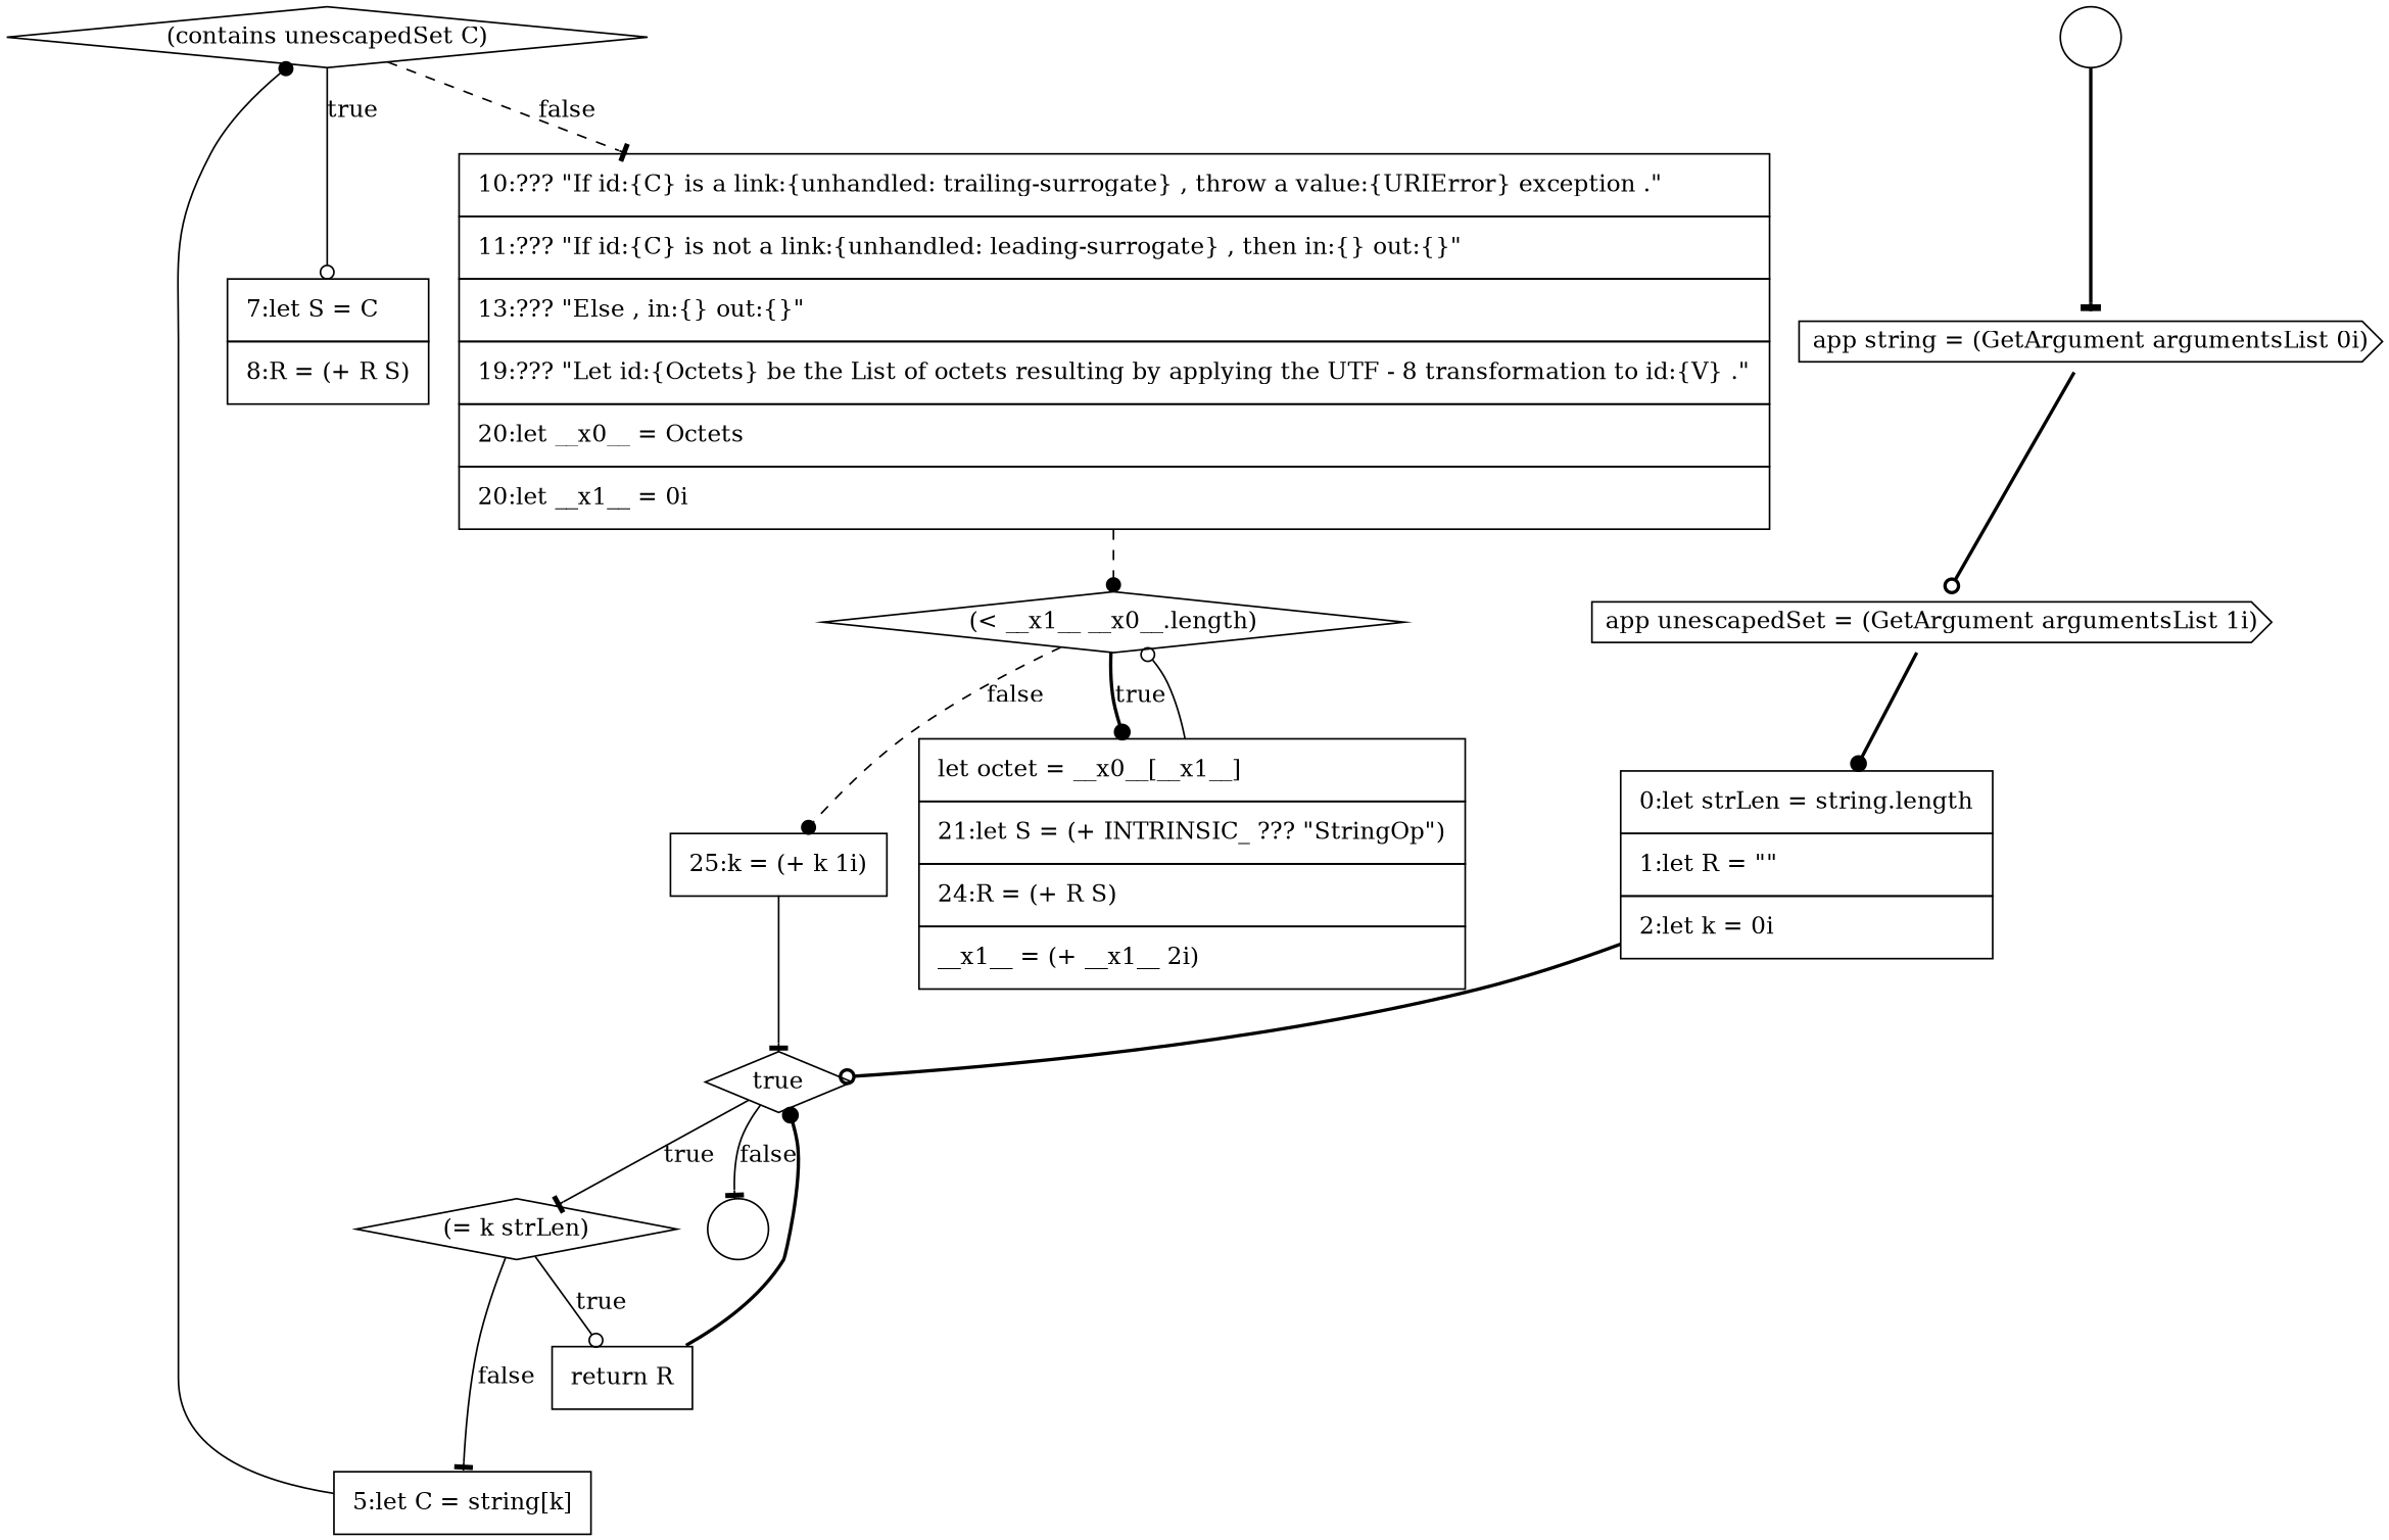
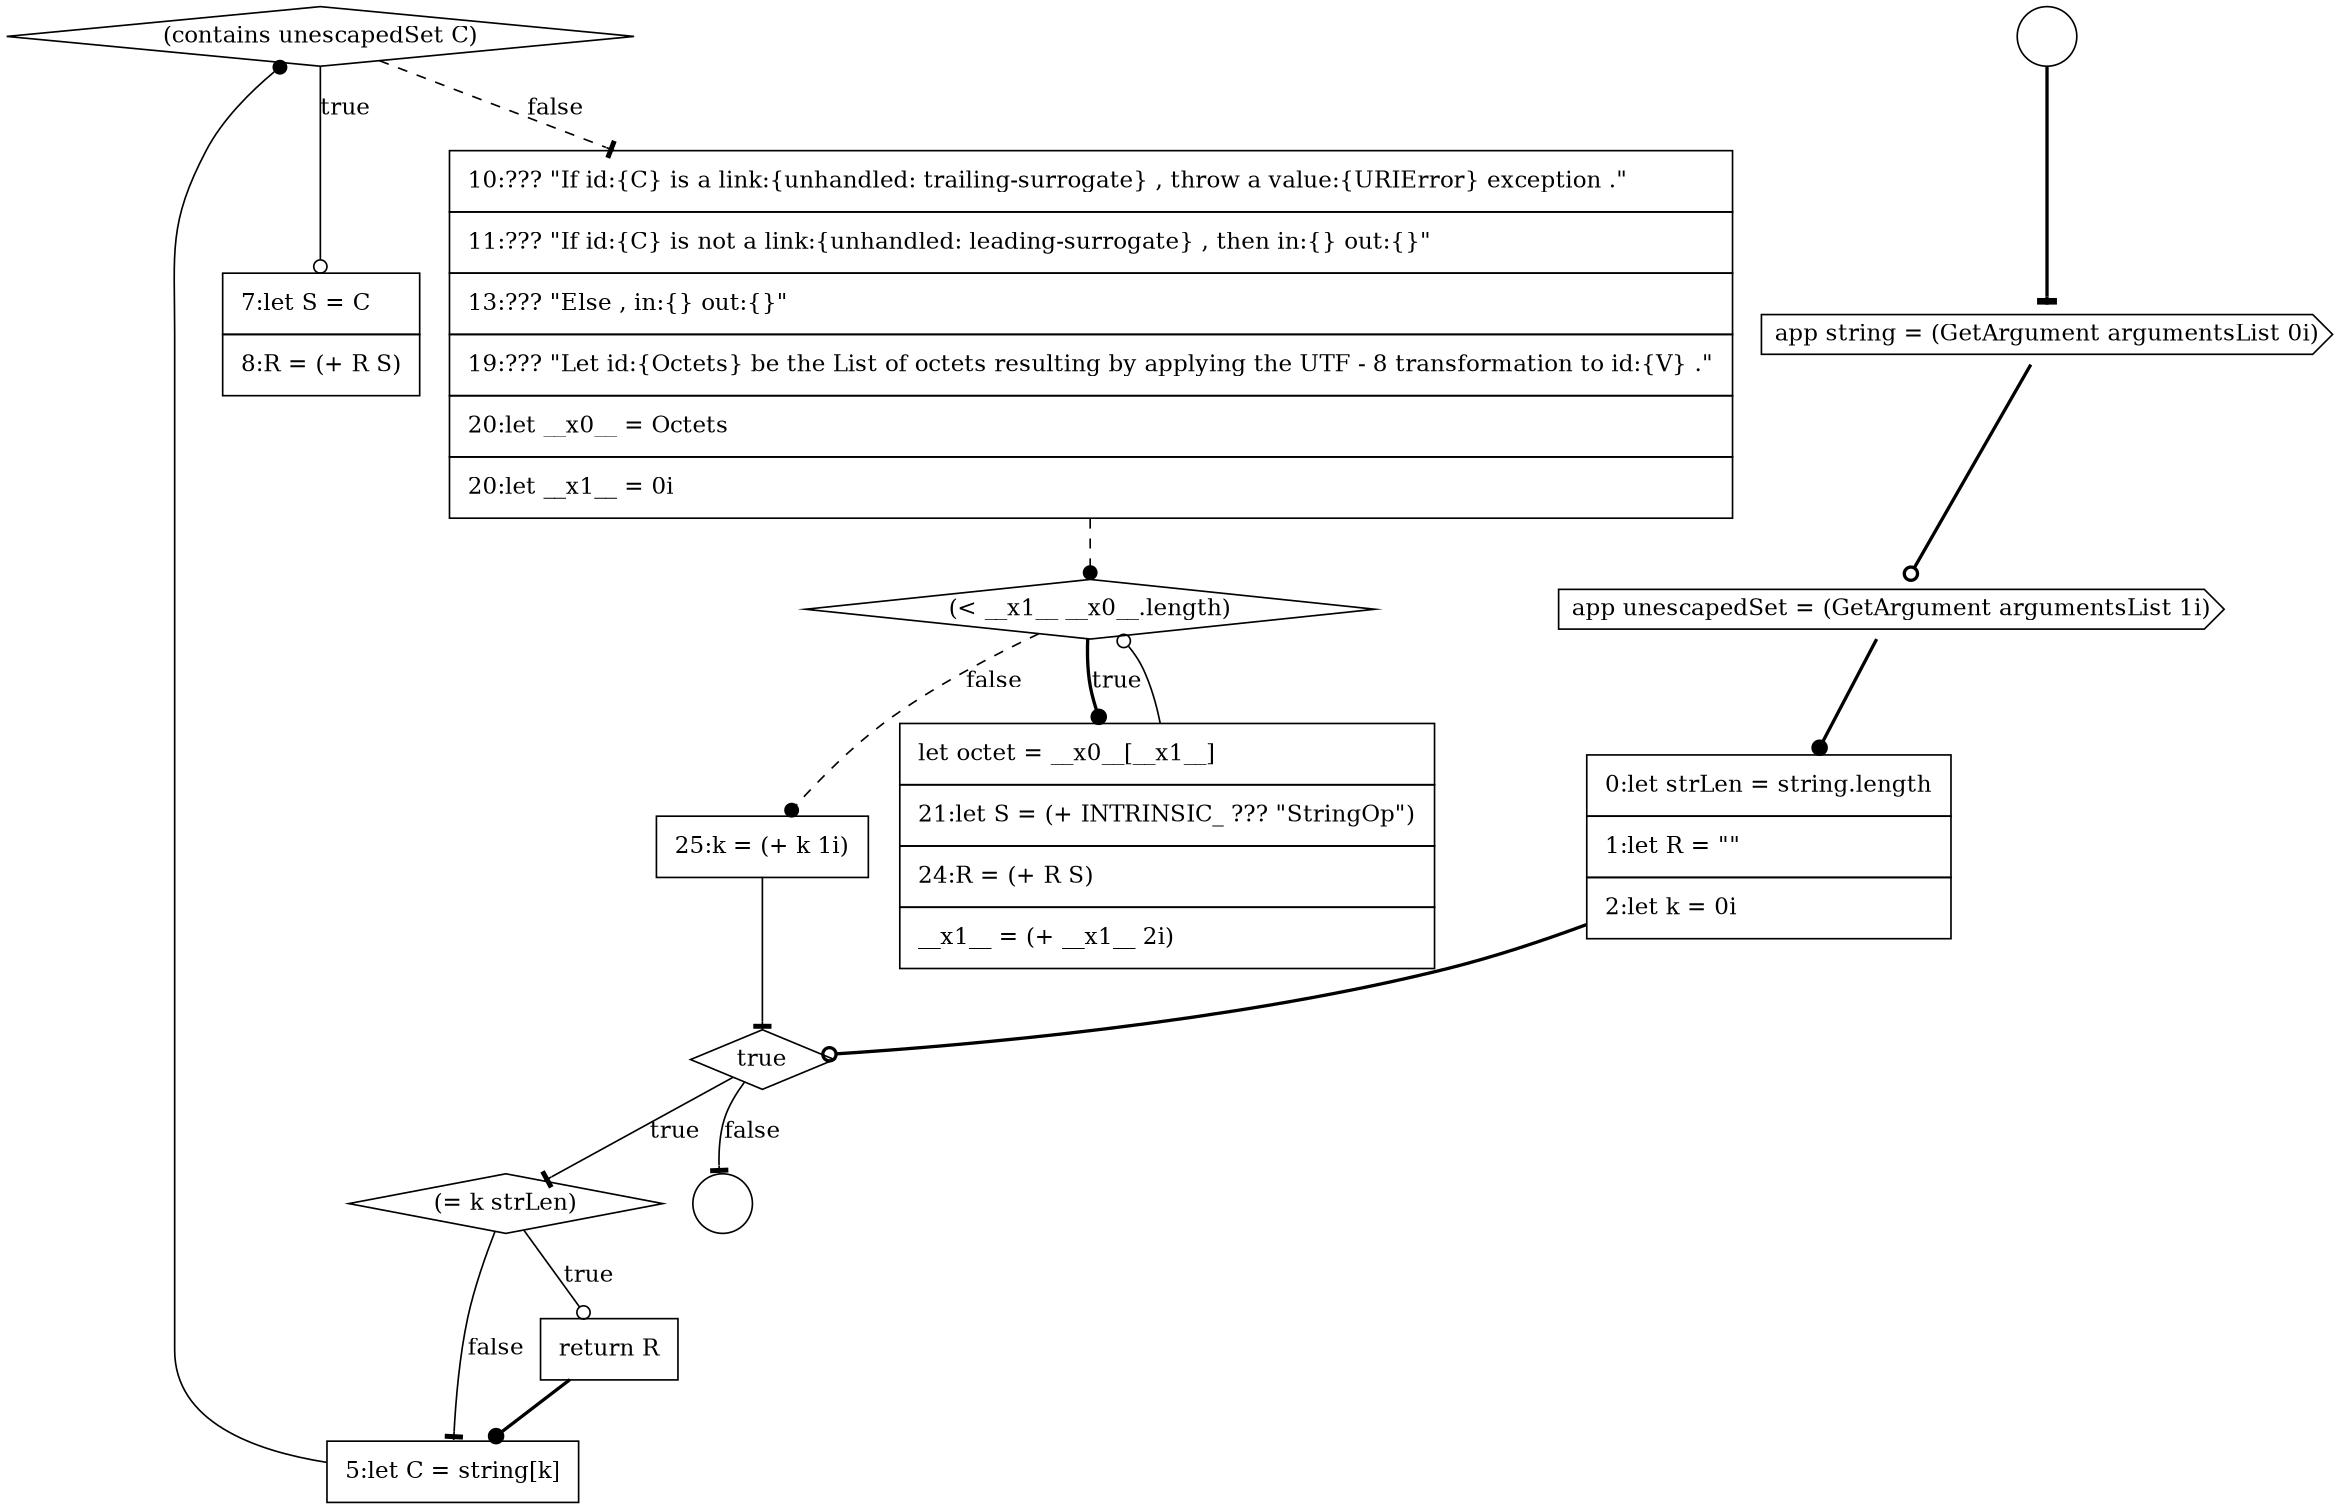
  digraph {
    node [color=black fillcolor=white shape=none style=filled]
    edge [arrowhead=tee color=black style=solid]
    n1 [label=<<font color="black">     <table border="0" cellborder="1" cellspacing="0" cellpadding="10">       <tr><td align="left">7:let S = C</td></tr>       <tr><td align="left">8:R = (+ R S)</td></tr>     </table>   </font>> margin=0]
    n2 [label=<<font color="black">     <table border="0" cellborder="1" cellspacing="0" cellpadding="10">       <tr><td align="left">25:k = (+ k 1i)</td></tr>     </table>   </font>> margin=0]
    n3 [label=<<font color="black">true</font>> shape=diamond]
    n4 [label=<<font color="black">app unescapedSet = (GetArgument argumentsList 1i)</font>> shape=cds]
    n5 [label=<<font color="black">     <table border="0" cellborder="1" cellspacing="0" cellpadding="10">       <tr><td align="left">0:let strLen = string.length</td></tr>       <tr><td align="left">1:let R = &quot;&quot;</td></tr>       <tr><td align="left">2:let k = 0i</td></tr>     </table>   </font>> margin=0]
    n6 [label=<<font color="black">     <table border="0" cellborder="1" cellspacing="0" cellpadding="10">       <tr><td align="left">10:??? &quot;If id:{C} is a link:{unhandled: trailing-surrogate} , throw a value:{URIError} exception .&quot;</td></tr>       <tr><td align="left">11:??? &quot;If id:{C} is not a link:{unhandled: leading-surrogate} , then in:{} out:{}&quot;</td></tr>       <tr><td align="left">13:??? &quot;Else , in:{} out:{}&quot;</td></tr>       <tr><td align="left">19:??? &quot;Let id:{Octets} be the List of octets resulting by applying the UTF - 8 transformation to id:{V} .&quot;</td></tr>       <tr><td align="left">20:let __x0__ = Octets</td></tr>       <tr><td align="left">20:let __x1__ = 0i</td></tr>     </table>   </font>> margin=0]
    n7 [label=<<font color="black">(&lt; __x1__ __x0__.length)</font>> shape=diamond]
    n8 [label=<<font color="black">     <table border="0" cellborder="1" cellspacing="0" cellpadding="10">       <tr><td align="left">let octet = __x0__[__x1__]</td></tr>       <tr><td align="left">21:let S = (+ INTRINSIC_ ??? &quot;StringOp&quot;)</td></tr>       <tr><td align="left">24:R = (+ R S)</td></tr>       <tr><td align="left">__x1__ = (+ __x1__ 2i)</td></tr>     </table>   </font>> margin=0]
    n9 [label=<<font color="black">(= k strLen)</font>> shape=diamond]
    n10 [label=<<font color="black">     <table border="0" cellborder="1" cellspacing="0" cellpadding="10">       <tr><td align="left">5:let C = string[k]</td></tr>     </table>   </font>> margin=0]
    n11 [label=<<font color="black">     <table border="0" cellborder="1" cellspacing="0" cellpadding="10">       <tr><td align="left">return R</td></tr>     </table>   </font>> margin=0]
    n12 [label=<<font color="black">(contains unescapedSet C)</font>> shape=diamond]
    n13 [label=" " shape=circle]
    n14 [label=" " shape=circle]
    n15 [label=<<font color="black">app string = (GetArgument argumentsList 0i)</font>> shape=cds]
    n2 -> n3
    n3 -> n9 [label=<<font color="black">true</font>>]
    n3 -> n13 [label=<<font color="black">false</font>>]
    n4 -> n5 [arrowhead=dot style=bold]
    n5 -> n3 [arrowhead=odot style=bold]
    n6 -> n7 [arrowhead=dot style=dashed]
    n7 -> n2 [arrowhead=dot label=<<font color="black">false</font>> style=dashed]
    n7 -> n8 [arrowhead=dot label=<<font color="black">true</font>> style=bold]
    n8 -> n7 [arrowhead=odot]
    n9 -> n10 [label=<<font color="black">false</font>>]
    n9 -> n11 [arrowhead=odot label=<<font color="black">true</font>>]
    n10 -> n12 [arrowhead=dot]
-   n11 -> n3 [arrowhead=dot style=bold]
+   n11 -> n10 [arrowhead=dot style=bold]
    n12 -> n1 [arrowhead=odot label=<<font color="black">true</font>>]
    n12 -> n6 [label=<<font color="black">false</font>> style=dashed]
    n14 -> n15 [style=bold]
    n15 -> n4 [arrowhead=odot style=bold]
  }
